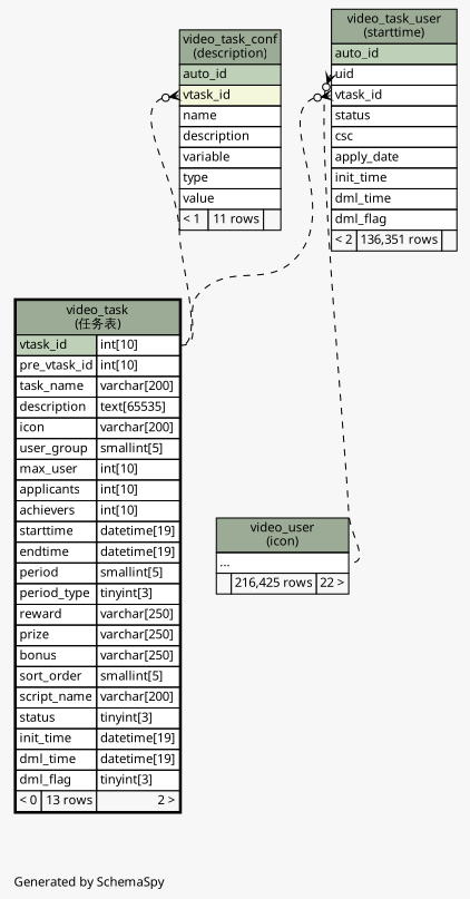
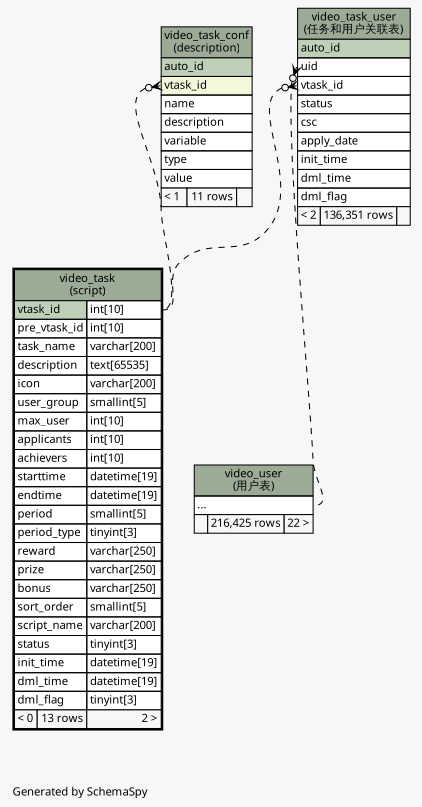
  digraph {
    bgcolor="#f7f7f7"
    fontname="Microsoft YaHei"
    fontsize=11
    label="\nGenerated by SchemaSpy"
    labeljust=l
    nodesep=0.18
    rankdir=TB
    ranksep=0.46
    node [fontname="Microsoft YaHei" fontsize=11 shape=plaintext]
    edge [arrowhead=none arrowsize=0.8 arrowtail=crowodot dir=back headport="vtask_id.type:e" style=dashed tailport="vtask_id:w"]
    n1 [label=<     <TABLE BORDER="0" CELLBORDER="1" CELLSPACING="0" BGCOLOR="#ffffff">       <TR><TD COLSPAN="3" BGCOLOR="#9bab96" ALIGN="CENTER">video_task_conf<br/>(description)</TD></TR>       <TR><TD PORT="auto_id" COLSPAN="3" BGCOLOR="#bed1b8" ALIGN="LEFT">auto_id</TD></TR>       <TR><TD PORT="vtask_id" COLSPAN="3" BGCOLOR="#f4f7da" ALIGN="LEFT">vtask_id</TD></TR>       <TR><TD PORT="name" COLSPAN="3" ALIGN="LEFT">name</TD></TR>       <TR><TD PORT="description" COLSPAN="3" ALIGN="LEFT">description</TD></TR>       <TR><TD PORT="variable" COLSPAN="3" ALIGN="LEFT">variable</TD></TR>       <TR><TD PORT="type" COLSPAN="3" ALIGN="LEFT">type</TD></TR>       <TR><TD PORT="value" COLSPAN="3" ALIGN="LEFT">value</TD></TR>       <TR><TD ALIGN="LEFT" BGCOLOR="#f7f7f7">&lt; 1</TD><TD ALIGN="RIGHT" BGCOLOR="#f7f7f7">11 rows</TD><TD ALIGN="RIGHT" BGCOLOR="#f7f7f7">  </TD></TR>     </TABLE>>]
-   n2 [label=<     <TABLE BORDER="2" CELLBORDER="1" CELLSPACING="0" BGCOLOR="#ffffff">       <TR><TD COLSPAN="3" BGCOLOR="#9bab96" ALIGN="CENTER">video_task<br/>(任务表)</TD></TR>       <TR><TD PORT="vtask_id" COLSPAN="2" BGCOLOR="#bed1b8" ALIGN="LEFT">vtask_id</TD><TD PORT="vtask_id.type" ALIGN="LEFT">int[10]</TD></TR>       <TR><TD PORT="pre_vtask_id" COLSPAN="2" ALIGN="LEFT">pre_vtask_id</TD><TD PORT="pre_vtask_id.type" ALIGN="LEFT">int[10]</TD></TR>       <TR><TD PORT="task_name" COLSPAN="2" ALIGN="LEFT">task_name</TD><TD PORT="task_name.type" ALIGN="LEFT">varchar[200]</TD></TR>       <TR><TD PORT="description" COLSPAN="2" ALIGN="LEFT">description</TD><TD PORT="description.type" ALIGN="LEFT">text[65535]</TD></TR>       <TR><TD PORT="icon" COLSPAN="2" ALIGN="LEFT">icon</TD><TD PORT="icon.type" ALIGN="LEFT">varchar[200]</TD></TR>       <TR><TD PORT="user_group" COLSPAN="2" ALIGN="LEFT">user_group</TD><TD PORT="user_group.type" ALIGN="LEFT">smallint[5]</TD></TR>       <TR><TD PORT="max_user" COLSPAN="2" ALIGN="LEFT">max_user</TD><TD PORT="max_user.type" ALIGN="LEFT">int[10]</TD></TR>       <TR><TD PORT="applicants" COLSPAN="2" ALIGN="LEFT">applicants</TD><TD PORT="applicants.type" ALIGN="LEFT">int[10]</TD></TR>       <TR><TD PORT="achievers" COLSPAN="2" ALIGN="LEFT">achievers</TD><TD PORT="achievers.type" ALIGN="LEFT">int[10]</TD></TR>       <TR><TD PORT="starttime" COLSPAN="2" ALIGN="LEFT">starttime</TD><TD PORT="starttime.type" ALIGN="LEFT">datetime[19]</TD></TR>       <TR><TD PORT="endtime" COLSPAN="2" ALIGN="LEFT">endtime</TD><TD PORT="endtime.type" ALIGN="LEFT">datetime[19]</TD></TR>       <TR><TD PORT="period" COLSPAN="2" ALIGN="LEFT">period</TD><TD PORT="period.type" ALIGN="LEFT">smallint[5]</TD></TR>       <TR><TD PORT="period_type" COLSPAN="2" ALIGN="LEFT">period_type</TD><TD PORT="period_type.type" ALIGN="LEFT">tinyint[3]</TD></TR>       <TR><TD PORT="reward" COLSPAN="2" ALIGN="LEFT">reward</TD><TD PORT="reward.type" ALIGN="LEFT">varchar[250]</TD></TR>       <TR><TD PORT="prize" COLSPAN="2" ALIGN="LEFT">prize</TD><TD PORT="prize.type" ALIGN="LEFT">varchar[250]</TD></TR>       <TR><TD PORT="bonus" COLSPAN="2" ALIGN="LEFT">bonus</TD><TD PORT="bonus.type" ALIGN="LEFT">varchar[250]</TD></TR>       <TR><TD PORT="sort_order" COLSPAN="2" ALIGN="LEFT">sort_order</TD><TD PORT="sort_order.type" ALIGN="LEFT">smallint[5]</TD></TR>       <TR><TD PORT="script_name" COLSPAN="2" ALIGN="LEFT">script_name</TD><TD PORT="script_name.type" ALIGN="LEFT">varchar[200]</TD></TR>       <TR><TD PORT="status" COLSPAN="2" ALIGN="LEFT">status</TD><TD PORT="status.type" ALIGN="LEFT">tinyint[3]</TD></TR>       <TR><TD PORT="init_time" COLSPAN="2" ALIGN="LEFT">init_time</TD><TD PORT="init_time.type" ALIGN="LEFT">datetime[19]</TD></TR>       <TR><TD PORT="dml_time" COLSPAN="2" ALIGN="LEFT">dml_time</TD><TD PORT="dml_time.type" ALIGN="LEFT">datetime[19]</TD></TR>       <TR><TD PORT="dml_flag" COLSPAN="2" ALIGN="LEFT">dml_flag</TD><TD PORT="dml_flag.type" ALIGN="LEFT">tinyint[3]</TD></TR>       <TR><TD ALIGN="LEFT" BGCOLOR="#f7f7f7">&lt; 0</TD><TD ALIGN="RIGHT" BGCOLOR="#f7f7f7">13 rows</TD><TD ALIGN="RIGHT" BGCOLOR="#f7f7f7">2 &gt;</TD></TR>     </TABLE>>]
-   n3 [label=<     <TABLE BORDER="0" CELLBORDER="1" CELLSPACING="0" BGCOLOR="#ffffff">       <TR><TD COLSPAN="3" BGCOLOR="#9bab96" ALIGN="CENTER">video_task_user<br/>(starttime)</TD></TR>       <TR><TD PORT="auto_id" COLSPAN="3" BGCOLOR="#bed1b8" ALIGN="LEFT">auto_id</TD></TR>       <TR><TD PORT="uid" COLSPAN="3" ALIGN="LEFT">uid</TD></TR>       <TR><TD PORT="vtask_id" COLSPAN="3" ALIGN="LEFT">vtask_id</TD></TR>       <TR><TD PORT="status" COLSPAN="3" ALIGN="LEFT">status</TD></TR>       <TR><TD PORT="csc" COLSPAN="3" ALIGN="LEFT">csc</TD></TR>       <TR><TD PORT="apply_date" COLSPAN="3" ALIGN="LEFT">apply_date</TD></TR>       <TR><TD PORT="init_time" COLSPAN="3" ALIGN="LEFT">init_time</TD></TR>       <TR><TD PORT="dml_time" COLSPAN="3" ALIGN="LEFT">dml_time</TD></TR>       <TR><TD PORT="dml_flag" COLSPAN="3" ALIGN="LEFT">dml_flag</TD></TR>       <TR><TD ALIGN="LEFT" BGCOLOR="#f7f7f7">&lt; 2</TD><TD ALIGN="RIGHT" BGCOLOR="#f7f7f7">136,351 rows</TD><TD ALIGN="RIGHT" BGCOLOR="#f7f7f7">  </TD></TR>     </TABLE>>]
-   n4 [label=<     <TABLE BORDER="0" CELLBORDER="1" CELLSPACING="0" BGCOLOR="#ffffff">       <TR><TD COLSPAN="3" BGCOLOR="#9bab96" ALIGN="CENTER">video_user<br/>(icon)</TD></TR>       <TR><TD PORT="elipses" COLSPAN="3" ALIGN="LEFT">...</TD></TR>       <TR><TD ALIGN="LEFT" BGCOLOR="#f7f7f7">  </TD><TD ALIGN="RIGHT" BGCOLOR="#f7f7f7">216,425 rows</TD><TD ALIGN="RIGHT" BGCOLOR="#f7f7f7">22 &gt;</TD></TR>     </TABLE>>]
+   n2 [label=<     <TABLE BORDER="2" CELLBORDER="1" CELLSPACING="0" BGCOLOR="#ffffff">       <TR><TD COLSPAN="3" BGCOLOR="#9bab96" ALIGN="CENTER">video_task<br/>(script)</TD></TR>       <TR><TD PORT="vtask_id" COLSPAN="2" BGCOLOR="#bed1b8" ALIGN="LEFT">vtask_id</TD><TD PORT="vtask_id.type" ALIGN="LEFT">int[10]</TD></TR>       <TR><TD PORT="pre_vtask_id" COLSPAN="2" ALIGN="LEFT">pre_vtask_id</TD><TD PORT="pre_vtask_id.type" ALIGN="LEFT">int[10]</TD></TR>       <TR><TD PORT="task_name" COLSPAN="2" ALIGN="LEFT">task_name</TD><TD PORT="task_name.type" ALIGN="LEFT">varchar[200]</TD></TR>       <TR><TD PORT="description" COLSPAN="2" ALIGN="LEFT">description</TD><TD PORT="description.type" ALIGN="LEFT">text[65535]</TD></TR>       <TR><TD PORT="icon" COLSPAN="2" ALIGN="LEFT">icon</TD><TD PORT="icon.type" ALIGN="LEFT">varchar[200]</TD></TR>       <TR><TD PORT="user_group" COLSPAN="2" ALIGN="LEFT">user_group</TD><TD PORT="user_group.type" ALIGN="LEFT">smallint[5]</TD></TR>       <TR><TD PORT="max_user" COLSPAN="2" ALIGN="LEFT">max_user</TD><TD PORT="max_user.type" ALIGN="LEFT">int[10]</TD></TR>       <TR><TD PORT="applicants" COLSPAN="2" ALIGN="LEFT">applicants</TD><TD PORT="applicants.type" ALIGN="LEFT">int[10]</TD></TR>       <TR><TD PORT="achievers" COLSPAN="2" ALIGN="LEFT">achievers</TD><TD PORT="achievers.type" ALIGN="LEFT">int[10]</TD></TR>       <TR><TD PORT="starttime" COLSPAN="2" ALIGN="LEFT">starttime</TD><TD PORT="starttime.type" ALIGN="LEFT">datetime[19]</TD></TR>       <TR><TD PORT="endtime" COLSPAN="2" ALIGN="LEFT">endtime</TD><TD PORT="endtime.type" ALIGN="LEFT">datetime[19]</TD></TR>       <TR><TD PORT="period" COLSPAN="2" ALIGN="LEFT">period</TD><TD PORT="period.type" ALIGN="LEFT">smallint[5]</TD></TR>       <TR><TD PORT="period_type" COLSPAN="2" ALIGN="LEFT">period_type</TD><TD PORT="period_type.type" ALIGN="LEFT">tinyint[3]</TD></TR>       <TR><TD PORT="reward" COLSPAN="2" ALIGN="LEFT">reward</TD><TD PORT="reward.type" ALIGN="LEFT">varchar[250]</TD></TR>       <TR><TD PORT="prize" COLSPAN="2" ALIGN="LEFT">prize</TD><TD PORT="prize.type" ALIGN="LEFT">varchar[250]</TD></TR>       <TR><TD PORT="bonus" COLSPAN="2" ALIGN="LEFT">bonus</TD><TD PORT="bonus.type" ALIGN="LEFT">varchar[250]</TD></TR>       <TR><TD PORT="sort_order" COLSPAN="2" ALIGN="LEFT">sort_order</TD><TD PORT="sort_order.type" ALIGN="LEFT">smallint[5]</TD></TR>       <TR><TD PORT="script_name" COLSPAN="2" ALIGN="LEFT">script_name</TD><TD PORT="script_name.type" ALIGN="LEFT">varchar[200]</TD></TR>       <TR><TD PORT="status" COLSPAN="2" ALIGN="LEFT">status</TD><TD PORT="status.type" ALIGN="LEFT">tinyint[3]</TD></TR>       <TR><TD PORT="init_time" COLSPAN="2" ALIGN="LEFT">init_time</TD><TD PORT="init_time.type" ALIGN="LEFT">datetime[19]</TD></TR>       <TR><TD PORT="dml_time" COLSPAN="2" ALIGN="LEFT">dml_time</TD><TD PORT="dml_time.type" ALIGN="LEFT">datetime[19]</TD></TR>       <TR><TD PORT="dml_flag" COLSPAN="2" ALIGN="LEFT">dml_flag</TD><TD PORT="dml_flag.type" ALIGN="LEFT">tinyint[3]</TD></TR>       <TR><TD ALIGN="LEFT" BGCOLOR="#f7f7f7">&lt; 0</TD><TD ALIGN="RIGHT" BGCOLOR="#f7f7f7">13 rows</TD><TD ALIGN="RIGHT" BGCOLOR="#f7f7f7">2 &gt;</TD></TR>     </TABLE>>]
+   n3 [label=<     <TABLE BORDER="0" CELLBORDER="1" CELLSPACING="0" BGCOLOR="#ffffff">       <TR><TD COLSPAN="3" BGCOLOR="#9bab96" ALIGN="CENTER">video_task_user<br/>(任务和用户关联表)</TD></TR>       <TR><TD PORT="auto_id" COLSPAN="3" BGCOLOR="#bed1b8" ALIGN="LEFT">auto_id</TD></TR>       <TR><TD PORT="uid" COLSPAN="3" ALIGN="LEFT">uid</TD></TR>       <TR><TD PORT="vtask_id" COLSPAN="3" ALIGN="LEFT">vtask_id</TD></TR>       <TR><TD PORT="status" COLSPAN="3" ALIGN="LEFT">status</TD></TR>       <TR><TD PORT="csc" COLSPAN="3" ALIGN="LEFT">csc</TD></TR>       <TR><TD PORT="apply_date" COLSPAN="3" ALIGN="LEFT">apply_date</TD></TR>       <TR><TD PORT="init_time" COLSPAN="3" ALIGN="LEFT">init_time</TD></TR>       <TR><TD PORT="dml_time" COLSPAN="3" ALIGN="LEFT">dml_time</TD></TR>       <TR><TD PORT="dml_flag" COLSPAN="3" ALIGN="LEFT">dml_flag</TD></TR>       <TR><TD ALIGN="LEFT" BGCOLOR="#f7f7f7">&lt; 2</TD><TD ALIGN="RIGHT" BGCOLOR="#f7f7f7">136,351 rows</TD><TD ALIGN="RIGHT" BGCOLOR="#f7f7f7">  </TD></TR>     </TABLE>>]
+   n4 [label=<     <TABLE BORDER="0" CELLBORDER="1" CELLSPACING="0" BGCOLOR="#ffffff">       <TR><TD COLSPAN="3" BGCOLOR="#9bab96" ALIGN="CENTER">video_user<br/>(用户表)</TD></TR>       <TR><TD PORT="elipses" COLSPAN="3" ALIGN="LEFT">...</TD></TR>       <TR><TD ALIGN="LEFT" BGCOLOR="#f7f7f7">  </TD><TD ALIGN="RIGHT" BGCOLOR="#f7f7f7">216,425 rows</TD><TD ALIGN="RIGHT" BGCOLOR="#f7f7f7">22 &gt;</TD></TR>     </TABLE>>]
    n1 -> n2
    n3 -> n2
    n3 -> n4 [headport="elipses:e" tailport="uid:w"]
  }
